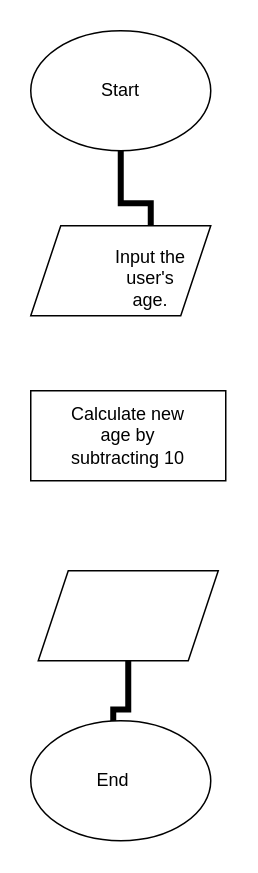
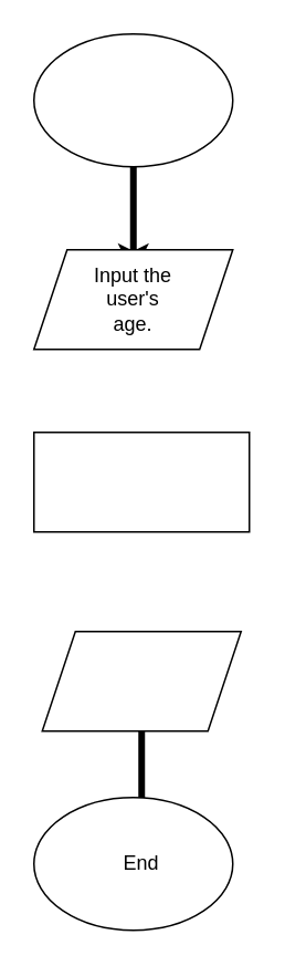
  <mxCell id="0" />
  <mxCell id="1" parent="0" />
  <mxCell id="2" value="" style="edgeStyle=orthogonalEdgeStyle;rounded=0;orthogonalLoop=1;jettySize=auto;html=1;strokeWidth=4;" edge="1" parent="1" source="3" target="6"><mxGeometry relative="1" as="geometry" /></mxCell>
  <mxCell id="3" value="" style="ellipse;whiteSpace=wrap;html=1;" vertex="1" parent="1"><mxGeometry x="20" y="20" width="120" height="80" as="geometry" /></mxCell>
- <mxCell id="4" value="Start" style="text;html=1;strokeColor=none;fillColor=none;align=center;verticalAlign=middle;whiteSpace=wrap;rounded=0;" vertex="1" parent="1"><mxGeometry x="50" y="45" width="60" height="30" as="geometry" /></mxCell>
  <mxCell id="5" value="" style="shape=parallelogram;perimeter=parallelogramPerimeter;whiteSpace=wrap;html=1;fixedSize=1;" vertex="1" parent="1"><mxGeometry x="20" y="150" width="120" height="60" as="geometry" /></mxCell>
- <mxCell id="6" value="Input the user's age." style="text;html=1;strokeColor=none;fillColor=none;align=center;verticalAlign=middle;whiteSpace=wrap;rounded=0;" vertex="1" parent="1"><mxGeometry x="70" y="170" width="60" height="30" as="geometry" /></mxCell>
+ <mxCell id="6" value="Input the user's age." style="text;html=1;strokeColor=none;fillColor=none;align=center;verticalAlign=middle;whiteSpace=wrap;rounded=0;" vertex="1" parent="1"><mxGeometry x="50" y="165" width="60" height="30" as="geometry" /></mxCell>
  <mxCell id="7" value="" style="rounded=0;whiteSpace=wrap;html=1;" vertex="1" parent="1"><mxGeometry x="20" y="260" width="130" height="60" as="geometry" /></mxCell>
- <mxCell id="8" value="Calculate new age by subtracting 10" style="text;html=1;strokeColor=none;fillColor=none;align=center;verticalAlign=middle;whiteSpace=wrap;rounded=0;" vertex="1" parent="1"><mxGeometry x="45" y="272.5" width="80" height="35" as="geometry" /></mxCell>
  <mxCell id="9" value="" style="edgeStyle=orthogonalEdgeStyle;rounded=0;orthogonalLoop=1;jettySize=auto;html=1;strokeWidth=4;" edge="1" parent="1" source="10" target="12"><mxGeometry relative="1" as="geometry" /></mxCell>
  <mxCell id="10" value="" style="shape=parallelogram;perimeter=parallelogramPerimeter;whiteSpace=wrap;html=1;fixedSize=1;" vertex="1" parent="1"><mxGeometry x="25" y="380" width="120" height="60" as="geometry" /></mxCell>
  <mxCell id="11" value="" style="ellipse;whiteSpace=wrap;html=1;" vertex="1" parent="1"><mxGeometry x="20" y="480" width="120" height="80" as="geometry" /></mxCell>
- <mxCell id="12" value="End" style="text;html=1;strokeColor=none;fillColor=none;align=center;verticalAlign=middle;whiteSpace=wrap;rounded=0;" vertex="1" parent="1"><mxGeometry x="45" y="505" width="60" height="30" as="geometry" /></mxCell>
+ <mxCell id="12" value="End" style="text;html=1;strokeColor=none;fillColor=none;align=center;verticalAlign=middle;whiteSpace=wrap;rounded=0;" vertex="1" parent="1"><mxGeometry x="55" y="505" width="60" height="30" as="geometry" /></mxCell>
